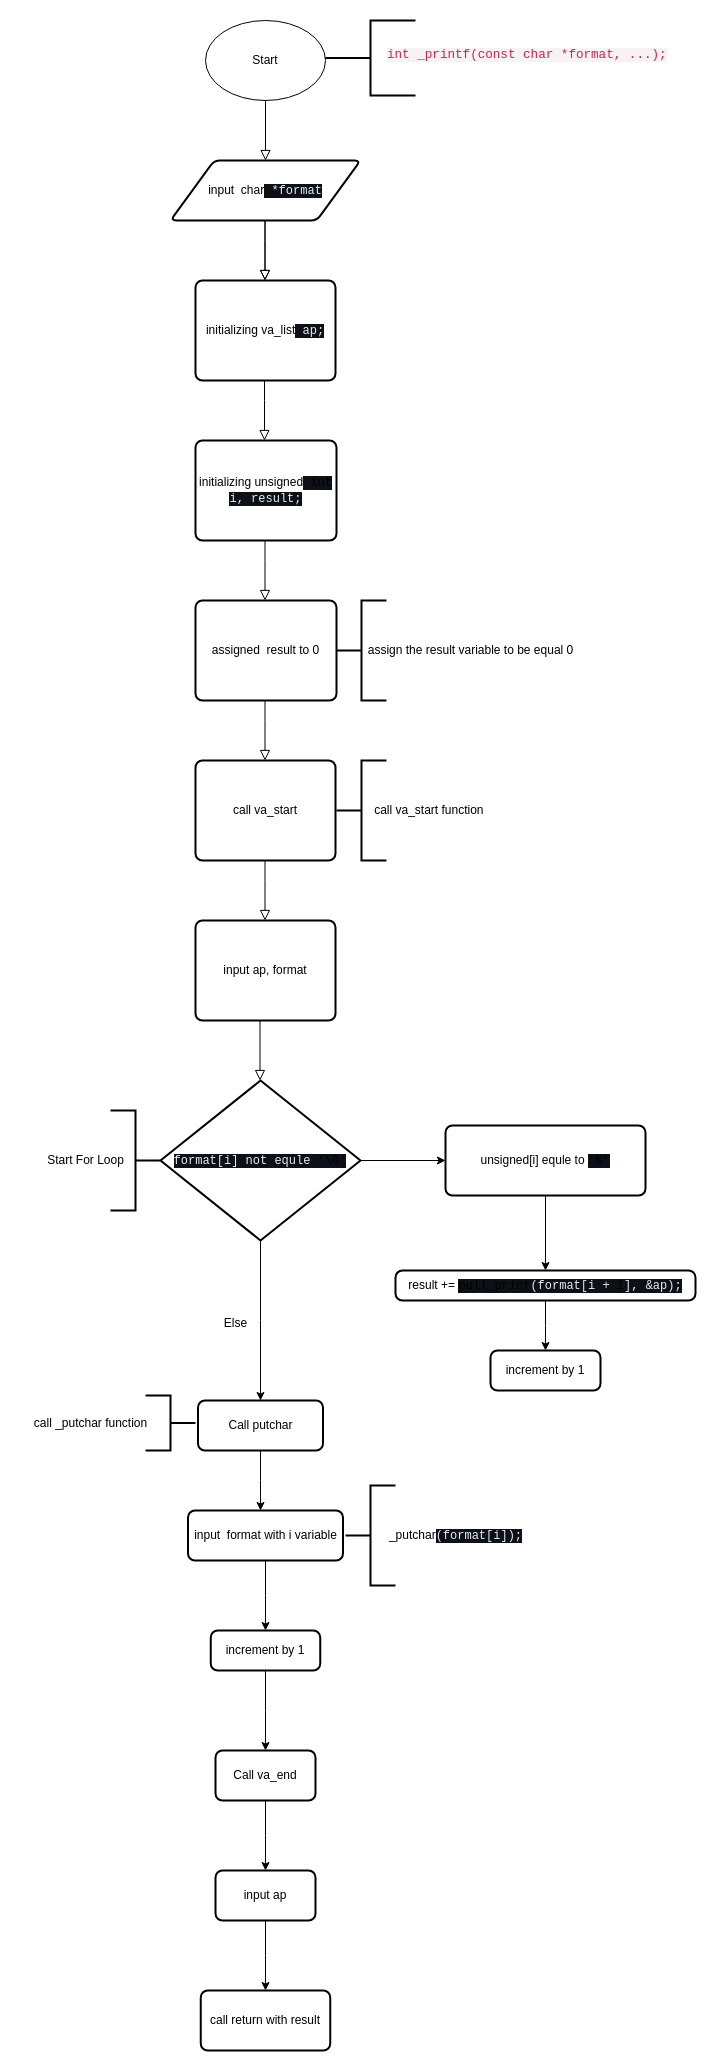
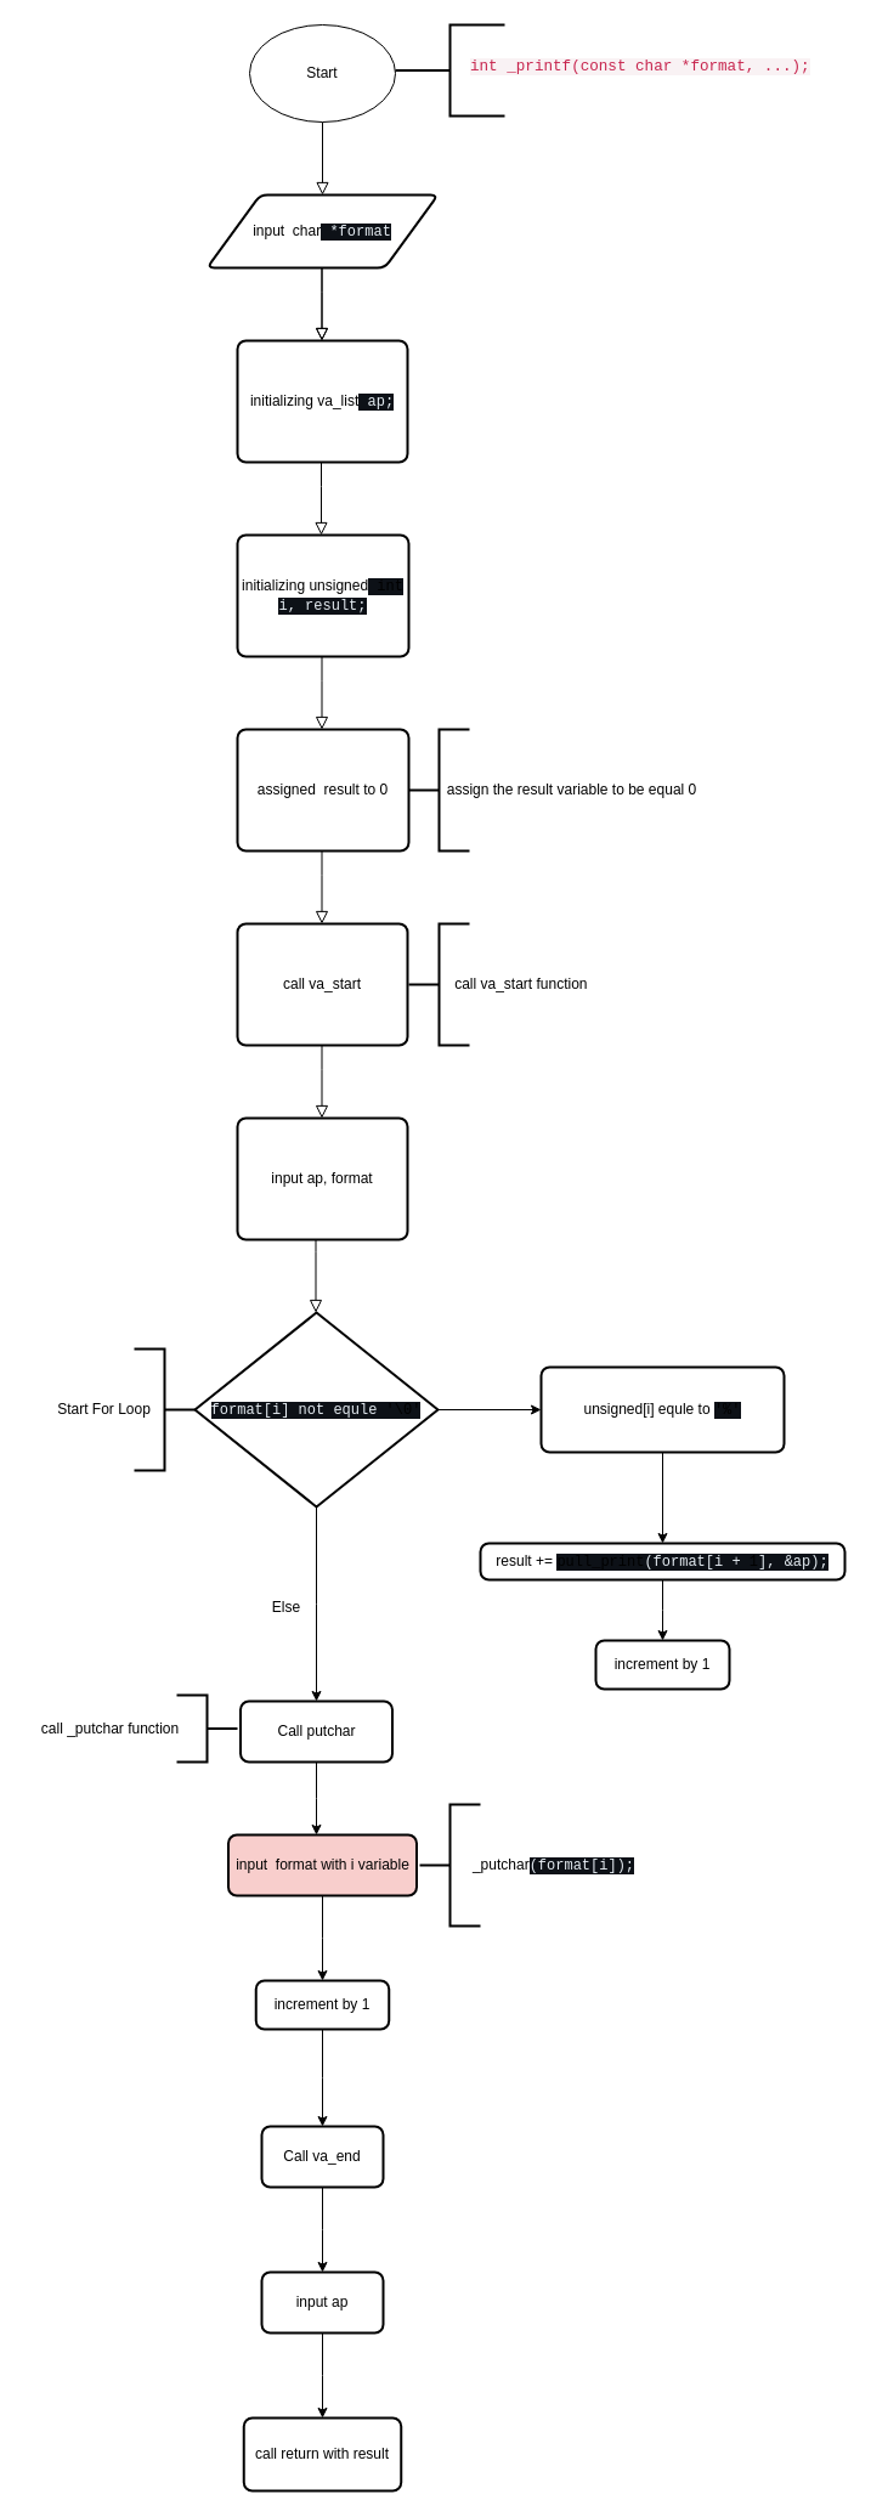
  <mxCell id="0" />
  <mxCell id="1" parent="0" />
  <mxCell id="2" value="" style="rounded=0;html=1;jettySize=auto;orthogonalLoop=1;fontSize=11;endArrow=block;endFill=0;endSize=8;strokeWidth=1;shadow=0;labelBackgroundColor=none;edgeStyle=orthogonalEdgeStyle;" parent="1" edge="1"><mxGeometry relative="1" as="geometry"><mxPoint x="265" y="100" as="sourcePoint" /><mxPoint x="265" y="160" as="targetPoint" /></mxGeometry></mxCell>
  <mxCell id="3" value="Start" style="ellipse;whiteSpace=wrap;html=1;" parent="1" vertex="1"><mxGeometry x="205" y="20" width="120" height="80" as="geometry" /></mxCell>
  <mxCell id="4" value="" style="strokeWidth=2;html=1;shape=mxgraph.flowchart.annotation_2;align=left;labelPosition=right;pointerEvents=1;" parent="1" vertex="1"><mxGeometry x="325" y="20" width="90" height="75" as="geometry" /></mxCell>
  <mxCell id="5" value="&lt;span style=&quot;color: rgb(199, 37, 78); font-family: Menlo, Monaco, Consolas, &amp;quot;Courier New&amp;quot;, monospace; font-size: 12.6px; font-style: normal; font-variant-ligatures: normal; font-variant-caps: normal; font-weight: 400; letter-spacing: normal; orphans: 2; text-align: left; text-indent: 0px; text-transform: none; widows: 2; word-spacing: 0px; -webkit-text-stroke-width: 0px; background-color: rgb(249, 242, 244); text-decoration-thickness: initial; text-decoration-style: initial; text-decoration-color: initial; float: none; display: inline !important;&quot;&gt;int _printf(const char *format, ...);&lt;/span&gt;" style="text;whiteSpace=wrap;html=1;" parent="1" vertex="1"><mxGeometry x="385" y="40" width="310" height="40" as="geometry" /></mxCell>
  <mxCell id="6" value="input&amp;nbsp;&amp;nbsp;char&lt;span style=&quot;color: rgb(230, 237, 243); font-family: ui-monospace, SFMono-Regular, &amp;quot;SF Mono&amp;quot;, Menlo, Consolas, &amp;quot;Liberation Mono&amp;quot;, monospace; text-align: start; background-color: rgb(13, 17, 23);&quot;&gt; *format&lt;/span&gt;" style="shape=parallelogram;html=1;strokeWidth=2;perimeter=parallelogramPerimeter;whiteSpace=wrap;rounded=1;arcSize=12;size=0.23;" vertex="1" parent="1"><mxGeometry x="170" y="160" width="190" height="60" as="geometry" /></mxCell>
  <mxCell id="7" value="initializing&amp;nbsp;va_list&lt;span style=&quot;color: rgb(230, 237, 243); font-family: ui-monospace, SFMono-Regular, &amp;quot;SF Mono&amp;quot;, Menlo, Consolas, &amp;quot;Liberation Mono&amp;quot;, monospace; text-align: start; background-color: rgb(13, 17, 23);&quot;&gt; ap;&lt;/span&gt;" style="rounded=1;whiteSpace=wrap;html=1;absoluteArcSize=1;arcSize=14;strokeWidth=2;" vertex="1" parent="1"><mxGeometry x="195" y="280" width="140" height="100" as="geometry" /></mxCell>
  <mxCell id="8" value="" style="rounded=0;html=1;jettySize=auto;orthogonalLoop=1;fontSize=11;endArrow=block;endFill=0;endSize=8;strokeWidth=1;shadow=0;labelBackgroundColor=none;edgeStyle=orthogonalEdgeStyle;" edge="1" parent="1"><mxGeometry relative="1" as="geometry"><mxPoint x="264.5" y="220" as="sourcePoint" /><mxPoint x="264.5" y="280" as="targetPoint" /><Array as="points"><mxPoint x="265" y="240" /><mxPoint x="265" y="240" /></Array></mxGeometry></mxCell>
  <mxCell id="9" value="initializing unsigned&lt;span style=&quot;color: rgb(230, 237, 243); font-family: ui-monospace, SFMono-Regular, &amp;quot;SF Mono&amp;quot;, Menlo, Consolas, &amp;quot;Liberation Mono&amp;quot;, monospace; text-align: start; background-color: rgb(13, 17, 23);&quot;&gt; &lt;/span&gt;&lt;span style=&quot;box-sizing: border-box; color: var(--color-prettylights-syntax-keyword); font-family: ui-monospace, SFMono-Regular, &amp;quot;SF Mono&amp;quot;, Menlo, Consolas, &amp;quot;Liberation Mono&amp;quot;, monospace; text-align: start; background-color: rgb(13, 17, 23);&quot; class=&quot;pl-k&quot;&gt;int&lt;/span&gt;&lt;span style=&quot;color: rgb(230, 237, 243); font-family: ui-monospace, SFMono-Regular, &amp;quot;SF Mono&amp;quot;, Menlo, Consolas, &amp;quot;Liberation Mono&amp;quot;, monospace; text-align: start; background-color: rgb(13, 17, 23);&quot;&gt; i, result;&lt;/span&gt;" style="rounded=1;whiteSpace=wrap;html=1;absoluteArcSize=1;arcSize=14;strokeWidth=2;" vertex="1" parent="1"><mxGeometry x="195" y="440" width="141" height="100" as="geometry" /></mxCell>
  <mxCell id="10" value="" style="rounded=0;html=1;jettySize=auto;orthogonalLoop=1;fontSize=11;endArrow=block;endFill=0;endSize=8;strokeWidth=1;shadow=0;labelBackgroundColor=none;edgeStyle=orthogonalEdgeStyle;" edge="1" parent="1"><mxGeometry relative="1" as="geometry"><mxPoint x="264.5" y="220" as="sourcePoint" /><mxPoint x="264.5" y="280" as="targetPoint" /><Array as="points"><mxPoint x="265" y="240" /><mxPoint x="265" y="240" /></Array></mxGeometry></mxCell>
  <mxCell id="11" value="" style="rounded=0;html=1;jettySize=auto;orthogonalLoop=1;fontSize=11;endArrow=block;endFill=0;endSize=8;strokeWidth=1;shadow=0;labelBackgroundColor=none;edgeStyle=orthogonalEdgeStyle;" edge="1" parent="1"><mxGeometry relative="1" as="geometry"><mxPoint x="264" y="380" as="sourcePoint" /><mxPoint x="264" y="440" as="targetPoint" /><Array as="points"><mxPoint x="264.5" y="400" /><mxPoint x="264.5" y="400" /></Array></mxGeometry></mxCell>
  <mxCell id="12" value="assigned&amp;nbsp;&amp;nbsp;result to 0" style="rounded=1;whiteSpace=wrap;html=1;absoluteArcSize=1;arcSize=14;strokeWidth=2;" vertex="1" parent="1"><mxGeometry x="195" y="600" width="141" height="100" as="geometry" /></mxCell>
  <mxCell id="13" value="" style="rounded=0;html=1;jettySize=auto;orthogonalLoop=1;fontSize=11;endArrow=block;endFill=0;endSize=8;strokeWidth=1;shadow=0;labelBackgroundColor=none;edgeStyle=orthogonalEdgeStyle;" edge="1" parent="1"><mxGeometry relative="1" as="geometry"><mxPoint x="264.5" y="540" as="sourcePoint" /><mxPoint x="264.5" y="600" as="targetPoint" /><Array as="points"><mxPoint x="265" y="560" /><mxPoint x="265" y="560" /></Array></mxGeometry></mxCell>
  <mxCell id="14" value="" style="strokeWidth=2;html=1;shape=mxgraph.flowchart.annotation_2;align=left;labelPosition=right;pointerEvents=1;" vertex="1" parent="1"><mxGeometry x="336" y="600" width="50" height="100" as="geometry" /></mxCell>
  <mxCell id="15" value="assign the result variable to be equal 0" style="text;html=1;align=center;verticalAlign=middle;resizable=0;points=[];autosize=1;strokeColor=none;fillColor=none;" vertex="1" parent="1"><mxGeometry x="355" y="635" width="230" height="30" as="geometry" /></mxCell>
  <mxCell id="16" value="call&amp;nbsp;va_start" style="rounded=1;whiteSpace=wrap;html=1;absoluteArcSize=1;arcSize=14;strokeWidth=2;" vertex="1" parent="1"><mxGeometry x="195" y="760" width="140" height="100" as="geometry" /></mxCell>
  <mxCell id="17" value="" style="rounded=0;html=1;jettySize=auto;orthogonalLoop=1;fontSize=11;endArrow=block;endFill=0;endSize=8;strokeWidth=1;shadow=0;labelBackgroundColor=none;edgeStyle=orthogonalEdgeStyle;" edge="1" parent="1"><mxGeometry relative="1" as="geometry"><mxPoint x="264.5" y="700" as="sourcePoint" /><mxPoint x="264.5" y="760" as="targetPoint" /><Array as="points"><mxPoint x="265" y="720" /><mxPoint x="265" y="720" /></Array></mxGeometry></mxCell>
  <mxCell id="18" value="input&amp;nbsp;ap, format" style="rounded=1;whiteSpace=wrap;html=1;absoluteArcSize=1;arcSize=14;strokeWidth=2;" vertex="1" parent="1"><mxGeometry x="195" y="920" width="140" height="100" as="geometry" /></mxCell>
  <mxCell id="19" value="" style="rounded=0;html=1;jettySize=auto;orthogonalLoop=1;fontSize=11;endArrow=block;endFill=0;endSize=8;strokeWidth=1;shadow=0;labelBackgroundColor=none;edgeStyle=orthogonalEdgeStyle;" edge="1" parent="1"><mxGeometry relative="1" as="geometry"><mxPoint x="264.5" y="860" as="sourcePoint" /><mxPoint x="264.5" y="920" as="targetPoint" /><Array as="points"><mxPoint x="265" y="880" /><mxPoint x="265" y="880" /></Array></mxGeometry></mxCell>
  <mxCell id="20" value="" style="strokeWidth=2;html=1;shape=mxgraph.flowchart.annotation_2;align=left;labelPosition=right;pointerEvents=1;" vertex="1" parent="1"><mxGeometry x="336" y="760" width="50" height="100" as="geometry" /></mxCell>
  <mxCell id="21" value="call va_start function&amp;nbsp;" style="text;html=1;align=center;verticalAlign=middle;resizable=0;points=[];autosize=1;strokeColor=none;fillColor=none;" vertex="1" parent="1"><mxGeometry x="360" y="795" width="140" height="30" as="geometry" /></mxCell>
  <mxCell id="22" style="edgeStyle=orthogonalEdgeStyle;rounded=0;orthogonalLoop=1;jettySize=auto;html=1;" edge="1" parent="1" source="24"><mxGeometry relative="1" as="geometry"><mxPoint x="445" y="1160" as="targetPoint" /></mxGeometry></mxCell>
  <mxCell id="23" style="edgeStyle=orthogonalEdgeStyle;rounded=0;orthogonalLoop=1;jettySize=auto;html=1;exitX=0.5;exitY=1;exitDx=0;exitDy=0;exitPerimeter=0;" edge="1" parent="1" source="24"><mxGeometry relative="1" as="geometry"><mxPoint x="260" y="1400" as="targetPoint" /></mxGeometry></mxCell>
  <mxCell id="24" value="&lt;span style=&quot;color: rgb(230, 237, 243); font-family: ui-monospace, SFMono-Regular, &amp;quot;SF Mono&amp;quot;, Menlo, Consolas, &amp;quot;Liberation Mono&amp;quot;, monospace; font-size: 12px; font-style: normal; font-variant-ligatures: normal; font-variant-caps: normal; font-weight: 400; letter-spacing: normal; orphans: 2; text-align: start; text-indent: 0px; text-transform: none; widows: 2; word-spacing: 0px; -webkit-text-stroke-width: 0px; background-color: rgb(13, 17, 23); text-decoration-thickness: initial; text-decoration-style: initial; text-decoration-color: initial; float: none; display: inline !important;&quot;&gt;format[i] not equle&amp;nbsp;&lt;/span&gt;&lt;span style=&quot;box-sizing: border-box; color: var(--color-prettylights-syntax-string); font-family: ui-monospace, SFMono-Regular, &amp;quot;SF Mono&amp;quot;, Menlo, Consolas, &amp;quot;Liberation Mono&amp;quot;, monospace; font-size: 12px; font-style: normal; font-variant-ligatures: normal; font-variant-caps: normal; font-weight: 400; letter-spacing: normal; orphans: 2; text-align: start; text-indent: 0px; text-transform: none; widows: 2; word-spacing: 0px; -webkit-text-stroke-width: 0px; background-color: rgb(13, 17, 23); text-decoration-thickness: initial; text-decoration-style: initial; text-decoration-color: initial;&quot; class=&quot;pl-s&quot;&gt;&lt;span style=&quot;box-sizing: border-box; color: var(--color-prettylights-syntax-string);&quot; class=&quot;pl-pds&quot;&gt;'&lt;/span&gt;&lt;span style=&quot;box-sizing: border-box;&quot; class=&quot;pl-cce&quot;&gt;\0&lt;/span&gt;&lt;span style=&quot;box-sizing: border-box; color: var(--color-prettylights-syntax-string);&quot; class=&quot;pl-pds&quot;&gt;'&lt;/span&gt;&lt;/span&gt;" style="strokeWidth=2;html=1;shape=mxgraph.flowchart.decision;whiteSpace=wrap;" vertex="1" parent="1"><mxGeometry x="160" y="1080" width="200" height="160" as="geometry" /></mxCell>
  <mxCell id="25" value="" style="rounded=0;html=1;jettySize=auto;orthogonalLoop=1;fontSize=11;endArrow=block;endFill=0;endSize=8;strokeWidth=1;shadow=0;labelBackgroundColor=none;edgeStyle=orthogonalEdgeStyle;" edge="1" parent="1"><mxGeometry relative="1" as="geometry"><mxPoint x="259.5" y="1020" as="sourcePoint" /><mxPoint x="259.5" y="1080" as="targetPoint" /><Array as="points"><mxPoint x="260" y="1030" /><mxPoint x="260" y="1030" /></Array></mxGeometry></mxCell>
  <mxCell id="26" value="" style="strokeWidth=2;html=1;shape=mxgraph.flowchart.annotation_2;align=left;labelPosition=right;pointerEvents=1;direction=west;" vertex="1" parent="1"><mxGeometry x="110" y="1110" width="50" height="100" as="geometry" /></mxCell>
  <mxCell id="27" value="Start For Loop" style="text;html=1;align=center;verticalAlign=middle;resizable=0;points=[];autosize=1;strokeColor=none;fillColor=none;" vertex="1" parent="1"><mxGeometry x="35" y="1145" width="100" height="30" as="geometry" /></mxCell>
  <mxCell id="28" style="edgeStyle=orthogonalEdgeStyle;rounded=0;orthogonalLoop=1;jettySize=auto;html=1;exitX=0.5;exitY=1;exitDx=0;exitDy=0;" edge="1" parent="1" source="29"><mxGeometry relative="1" as="geometry"><mxPoint x="545" y="1270" as="targetPoint" /></mxGeometry></mxCell>
  <mxCell id="29" value="unsigned[i] equle to&amp;nbsp;&lt;span style=&quot;box-sizing: border-box; color: var(--color-prettylights-syntax-string); font-family: ui-monospace, SFMono-Regular, &amp;quot;SF Mono&amp;quot;, Menlo, Consolas, &amp;quot;Liberation Mono&amp;quot;, monospace; text-align: start; background-color: rgb(13, 17, 23);&quot; class=&quot;pl-s&quot;&gt;&lt;span style=&quot;box-sizing: border-box; color: var(--color-prettylights-syntax-string);&quot; class=&quot;pl-pds&quot;&gt;'&lt;/span&gt;%&lt;span style=&quot;box-sizing: border-box; color: var(--color-prettylights-syntax-string);&quot; class=&quot;pl-pds&quot;&gt;'&lt;/span&gt;&lt;/span&gt;" style="rounded=1;whiteSpace=wrap;html=1;absoluteArcSize=1;arcSize=14;strokeWidth=2;" vertex="1" parent="1"><mxGeometry x="445" y="1125" width="200" height="70" as="geometry" /></mxCell>
  <mxCell id="30" style="edgeStyle=orthogonalEdgeStyle;rounded=0;orthogonalLoop=1;jettySize=auto;html=1;" edge="1" parent="1" source="31"><mxGeometry relative="1" as="geometry"><mxPoint x="545" y="1350" as="targetPoint" /></mxGeometry></mxCell>
  <mxCell id="31" value="result += &lt;span style=&quot;box-sizing: border-box; color: var(--color-prettylights-syntax-constant); font-family: ui-monospace, SFMono-Regular, &amp;quot;SF Mono&amp;quot;, Menlo, Consolas, &amp;quot;Liberation Mono&amp;quot;, monospace; text-align: start; background-color: rgb(13, 17, 23);&quot; class=&quot;pl-c1&quot;&gt;pull_print&lt;/span&gt;&lt;span style=&quot;color: rgb(230, 237, 243); font-family: ui-monospace, SFMono-Regular, &amp;quot;SF Mono&amp;quot;, Menlo, Consolas, &amp;quot;Liberation Mono&amp;quot;, monospace; text-align: start; background-color: rgb(13, 17, 23);&quot;&gt;(format[i + &lt;/span&gt;&lt;span style=&quot;box-sizing: border-box; color: var(--color-prettylights-syntax-constant); font-family: ui-monospace, SFMono-Regular, &amp;quot;SF Mono&amp;quot;, Menlo, Consolas, &amp;quot;Liberation Mono&amp;quot;, monospace; text-align: start; background-color: rgb(13, 17, 23);&quot; class=&quot;pl-c1&quot;&gt;1&lt;/span&gt;&lt;span style=&quot;color: rgb(230, 237, 243); font-family: ui-monospace, SFMono-Regular, &amp;quot;SF Mono&amp;quot;, Menlo, Consolas, &amp;quot;Liberation Mono&amp;quot;, monospace; text-align: start; background-color: rgb(13, 17, 23);&quot;&gt;], &amp;amp;ap);&lt;/span&gt;" style="rounded=1;whiteSpace=wrap;html=1;absoluteArcSize=1;arcSize=14;strokeWidth=2;" vertex="1" parent="1"><mxGeometry x="395" y="1270" width="300" height="30" as="geometry" /></mxCell>
  <mxCell id="32" value="increment by 1" style="rounded=1;whiteSpace=wrap;html=1;absoluteArcSize=1;arcSize=14;strokeWidth=2;" vertex="1" parent="1"><mxGeometry x="490" y="1350" width="110" height="40" as="geometry" /></mxCell>
  <mxCell id="33" style="edgeStyle=orthogonalEdgeStyle;rounded=0;orthogonalLoop=1;jettySize=auto;html=1;exitX=0.5;exitY=1;exitDx=0;exitDy=0;" edge="1" parent="1" source="32" target="32"><mxGeometry relative="1" as="geometry" /></mxCell>
  <mxCell id="34" value="Else" style="text;html=1;align=center;verticalAlign=middle;resizable=0;points=[];autosize=1;strokeColor=none;fillColor=none;" vertex="1" parent="1"><mxGeometry x="210" y="1308" width="50" height="30" as="geometry" /></mxCell>
  <mxCell id="35" style="edgeStyle=orthogonalEdgeStyle;rounded=0;orthogonalLoop=1;jettySize=auto;html=1;exitX=0.5;exitY=1;exitDx=0;exitDy=0;" edge="1" parent="1" source="36"><mxGeometry relative="1" as="geometry"><mxPoint x="260" y="1510" as="targetPoint" /></mxGeometry></mxCell>
  <mxCell id="36" value="Call putchar" style="rounded=1;whiteSpace=wrap;html=1;absoluteArcSize=1;arcSize=14;strokeWidth=2;" vertex="1" parent="1"><mxGeometry x="197.5" y="1400" width="125" height="50" as="geometry" /></mxCell>
  <mxCell id="37" value="" style="strokeWidth=2;html=1;shape=mxgraph.flowchart.annotation_2;align=left;labelPosition=right;pointerEvents=1;direction=west;" vertex="1" parent="1"><mxGeometry x="145" y="1395" width="50" height="55" as="geometry" /></mxCell>
  <mxCell id="38" value="call _putchar function" style="text;html=1;align=center;verticalAlign=middle;resizable=0;points=[];autosize=1;strokeColor=none;fillColor=none;" vertex="1" parent="1"><mxGeometry x="20" y="1407.5" width="140" height="30" as="geometry" /></mxCell>
  <mxCell id="39" style="edgeStyle=orthogonalEdgeStyle;rounded=0;orthogonalLoop=1;jettySize=auto;html=1;exitX=0.5;exitY=1;exitDx=0;exitDy=0;" edge="1" parent="1" source="40"><mxGeometry relative="1" as="geometry"><mxPoint x="265" y="1630" as="targetPoint" /></mxGeometry></mxCell>
- <mxCell id="40" value="input&amp;nbsp;&amp;nbsp;format with i variable" style="rounded=1;whiteSpace=wrap;html=1;absoluteArcSize=1;arcSize=14;strokeWidth=2;" vertex="1" parent="1"><mxGeometry x="187.5" y="1510" width="155" height="50" as="geometry" /></mxCell>
+ <mxCell id="40" value="input&amp;nbsp;&amp;nbsp;format with i variable" style="rounded=1;whiteSpace=wrap;html=1;absoluteArcSize=1;arcSize=14;strokeWidth=2;fillColor=#f8cecc;" vertex="1" parent="1"><mxGeometry x="187.5" y="1510" width="155" height="50" as="geometry" /></mxCell>
  <mxCell id="41" value="" style="strokeWidth=2;html=1;shape=mxgraph.flowchart.annotation_2;align=left;labelPosition=right;pointerEvents=1;" vertex="1" parent="1"><mxGeometry x="345" y="1485" width="50" height="100" as="geometry" /></mxCell>
  <mxCell id="42" value="_putchar&lt;span style=&quot;color: rgb(230, 237, 243); font-family: ui-monospace, SFMono-Regular, &amp;quot;SF Mono&amp;quot;, Menlo, Consolas, &amp;quot;Liberation Mono&amp;quot;, monospace; text-align: start; background-color: rgb(13, 17, 23);&quot;&gt;(format[i]);&lt;/span&gt;" style="text;html=1;align=center;verticalAlign=middle;resizable=0;points=[];autosize=1;strokeColor=none;fillColor=none;" vertex="1" parent="1"><mxGeometry x="375" y="1520" width="160" height="30" as="geometry" /></mxCell>
  <mxCell id="43" style="edgeStyle=orthogonalEdgeStyle;rounded=0;orthogonalLoop=1;jettySize=auto;html=1;exitX=0.5;exitY=1;exitDx=0;exitDy=0;" edge="1" parent="1" source="44"><mxGeometry relative="1" as="geometry"><mxPoint x="265" y="1750" as="targetPoint" /></mxGeometry></mxCell>
  <mxCell id="44" value="increment by 1" style="rounded=1;whiteSpace=wrap;html=1;absoluteArcSize=1;arcSize=14;strokeWidth=2;" vertex="1" parent="1"><mxGeometry x="210.25" y="1630" width="109.5" height="40" as="geometry" /></mxCell>
  <mxCell id="45" style="edgeStyle=orthogonalEdgeStyle;rounded=0;orthogonalLoop=1;jettySize=auto;html=1;exitX=0.5;exitY=1;exitDx=0;exitDy=0;" edge="1" parent="1" source="46"><mxGeometry relative="1" as="geometry"><mxPoint x="265" y="1870" as="targetPoint" /></mxGeometry></mxCell>
  <mxCell id="46" value="Call&amp;nbsp;va_end" style="rounded=1;whiteSpace=wrap;html=1;absoluteArcSize=1;arcSize=14;strokeWidth=2;" vertex="1" parent="1"><mxGeometry x="215" y="1750" width="100" height="50" as="geometry" /></mxCell>
  <mxCell id="47" style="edgeStyle=orthogonalEdgeStyle;rounded=0;orthogonalLoop=1;jettySize=auto;html=1;" edge="1" parent="1" source="48"><mxGeometry relative="1" as="geometry"><mxPoint x="265" y="1990" as="targetPoint" /></mxGeometry></mxCell>
  <mxCell id="48" value="input&amp;nbsp;ap" style="rounded=1;whiteSpace=wrap;html=1;absoluteArcSize=1;arcSize=14;strokeWidth=2;" vertex="1" parent="1"><mxGeometry x="215" y="1870" width="100" height="50" as="geometry" /></mxCell>
  <mxCell id="49" value="call return with&amp;nbsp;result" style="rounded=1;whiteSpace=wrap;html=1;absoluteArcSize=1;arcSize=14;strokeWidth=2;" vertex="1" parent="1"><mxGeometry x="200.25" y="1990" width="129.5" height="60" as="geometry" /></mxCell>
